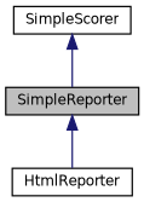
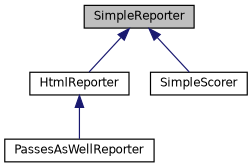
  digraph {
    node [color=black fillcolor=white fontname=Helvetica fontsize=10 shape=record style=filled]
    edge [color=midnightblue dir=back fontname=Helvetica fontsize=10 labelfontname=Helvetica labelfontsize=10 style=solid]
    n1 [fillcolor=grey75 fontcolor=black height=0.2 label=SimpleReporter width=0.4]
    n2 [height=0.2 label=HtmlReporter width=0.4]
+   n3 [height=0.2 label=PassesAsWellReporter width=0.4]
    n4 [height=0.2 label=SimpleScorer width=0.4]
    n1 -> n2
-   n4 -> n1
+   n2 -> n3
+   n1 -> n4
  }
